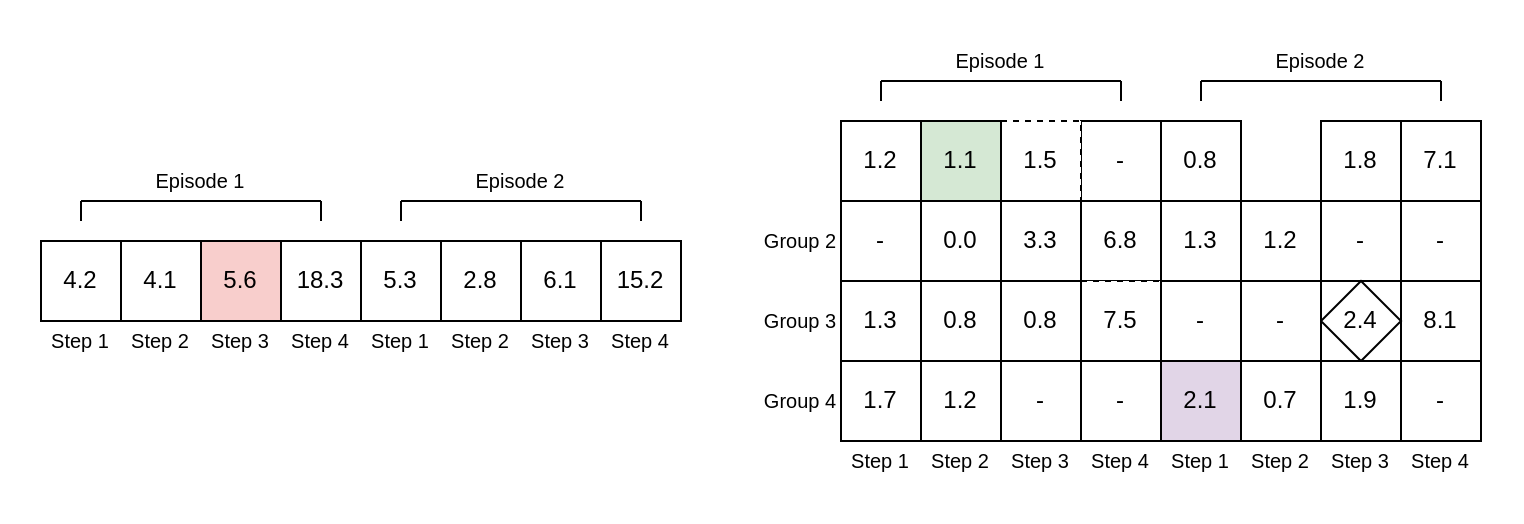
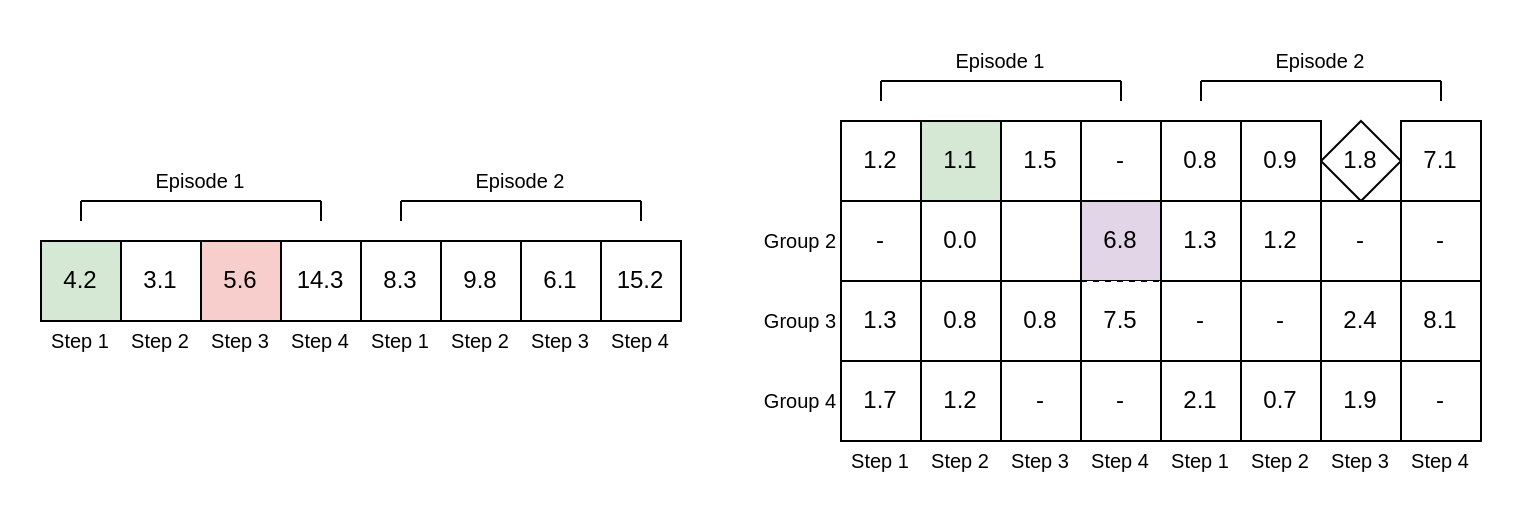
  <mxCell id="0" />
  <mxCell id="1" parent="0" />
- <mxCell id="2" value="4.2" style="rounded=0;whiteSpace=wrap;html=1;" vertex="1" parent="1"><mxGeometry x="20" y="120" width="40" height="40" as="geometry" /></mxCell>
- <mxCell id="3" value="4.1" style="rounded=0;whiteSpace=wrap;html=1;" vertex="1" parent="1"><mxGeometry x="60" y="120" width="40" height="40" as="geometry" /></mxCell>
+ <mxCell id="2" value="4.2" style="rounded=0;whiteSpace=wrap;html=1;fillColor=#d5e8d4;" vertex="1" parent="1"><mxGeometry x="20" y="120" width="40" height="40" as="geometry" /></mxCell>
+ <mxCell id="3" value="3.1" style="rounded=0;whiteSpace=wrap;html=1;" vertex="1" parent="1"><mxGeometry x="60" y="120" width="40" height="40" as="geometry" /></mxCell>
  <mxCell id="4" value="5.6" style="rounded=0;whiteSpace=wrap;html=1;fillColor=#f8cecc;" vertex="1" parent="1"><mxGeometry x="100" y="120" width="40" height="40" as="geometry" /></mxCell>
- <mxCell id="5" value="18.3" style="rounded=0;whiteSpace=wrap;html=1;" vertex="1" parent="1"><mxGeometry x="140" y="120" width="40" height="40" as="geometry" /></mxCell>
- <mxCell id="6" value="5.3" style="rounded=0;whiteSpace=wrap;html=1;" vertex="1" parent="1"><mxGeometry x="180" y="120" width="40" height="40" as="geometry" /></mxCell>
- <mxCell id="7" value="2.8" style="rounded=0;whiteSpace=wrap;html=1;" vertex="1" parent="1"><mxGeometry x="220" y="120" width="40" height="40" as="geometry" /></mxCell>
+ <mxCell id="5" value="14.3" style="rounded=0;whiteSpace=wrap;html=1;" vertex="1" parent="1"><mxGeometry x="140" y="120" width="40" height="40" as="geometry" /></mxCell>
+ <mxCell id="6" value="8.3" style="rounded=0;whiteSpace=wrap;html=1;" vertex="1" parent="1"><mxGeometry x="180" y="120" width="40" height="40" as="geometry" /></mxCell>
+ <mxCell id="7" value="9.8" style="rounded=0;whiteSpace=wrap;html=1;" vertex="1" parent="1"><mxGeometry x="220" y="120" width="40" height="40" as="geometry" /></mxCell>
  <mxCell id="8" value="6.1" style="rounded=0;whiteSpace=wrap;html=1;" vertex="1" parent="1"><mxGeometry x="260" y="120" width="40" height="40" as="geometry" /></mxCell>
  <mxCell id="9" value="Step 1" style="text;html=1;align=center;verticalAlign=middle;whiteSpace=wrap;rounded=0;fontSize=10;" vertex="1" parent="1"><mxGeometry x="20" y="160" width="40" height="20" as="geometry" /></mxCell>
  <mxCell id="10" value="Step 2" style="text;html=1;align=center;verticalAlign=middle;whiteSpace=wrap;rounded=0;fontSize=10;" vertex="1" parent="1"><mxGeometry x="60" y="160" width="40" height="20" as="geometry" /></mxCell>
  <mxCell id="11" value="Step 3" style="text;html=1;align=center;verticalAlign=middle;whiteSpace=wrap;rounded=0;fontSize=10;" vertex="1" parent="1"><mxGeometry x="100" y="160" width="40" height="20" as="geometry" /></mxCell>
  <mxCell id="12" value="Step 4" style="text;html=1;align=center;verticalAlign=middle;whiteSpace=wrap;rounded=0;fontSize=10;" vertex="1" parent="1"><mxGeometry x="140" y="160" width="40" height="20" as="geometry" /></mxCell>
  <mxCell id="13" value="Step 1" style="text;html=1;align=center;verticalAlign=middle;whiteSpace=wrap;rounded=0;fontSize=10;" vertex="1" parent="1"><mxGeometry x="180" y="160" width="40" height="20" as="geometry" /></mxCell>
  <mxCell id="14" value="Step 2" style="text;html=1;align=center;verticalAlign=middle;whiteSpace=wrap;rounded=0;fontSize=10;" vertex="1" parent="1"><mxGeometry x="220" y="160" width="40" height="20" as="geometry" /></mxCell>
  <mxCell id="15" value="Step 3" style="text;html=1;align=center;verticalAlign=middle;whiteSpace=wrap;rounded=0;fontSize=10;" vertex="1" parent="1"><mxGeometry x="260" y="160" width="40" height="20" as="geometry" /></mxCell>
  <mxCell id="16" value="15.2" style="rounded=0;whiteSpace=wrap;html=1;" vertex="1" parent="1"><mxGeometry x="300" y="120" width="40" height="40" as="geometry" /></mxCell>
  <mxCell id="17" value="Step 4" style="text;html=1;align=center;verticalAlign=middle;whiteSpace=wrap;rounded=0;fontSize=10;" vertex="1" parent="1"><mxGeometry x="300" y="160" width="40" height="20" as="geometry" /></mxCell>
  <mxCell id="18" value="-" style="rounded=0;whiteSpace=wrap;html=1;" vertex="1" parent="1"><mxGeometry x="540" y="60" width="40" height="40" as="geometry" /></mxCell>
  <mxCell id="19" value="Step 1" style="text;html=1;align=center;verticalAlign=middle;whiteSpace=wrap;rounded=0;fontSize=10;" vertex="1" parent="1"><mxGeometry x="420" y="220" width="40" height="20" as="geometry" /></mxCell>
  <mxCell id="20" value="Step 2" style="text;html=1;align=center;verticalAlign=middle;whiteSpace=wrap;rounded=0;fontSize=10;" vertex="1" parent="1"><mxGeometry x="460" y="220" width="40" height="20" as="geometry" /></mxCell>
  <mxCell id="21" value="Step 3" style="text;html=1;align=center;verticalAlign=middle;whiteSpace=wrap;rounded=0;fontSize=10;" vertex="1" parent="1"><mxGeometry x="500" y="220" width="40" height="20" as="geometry" /></mxCell>
  <mxCell id="22" value="Step 4" style="text;html=1;align=center;verticalAlign=middle;whiteSpace=wrap;rounded=0;fontSize=10;" vertex="1" parent="1"><mxGeometry x="540" y="220" width="40" height="20" as="geometry" /></mxCell>
  <mxCell id="23" value="Step 1" style="text;html=1;align=center;verticalAlign=middle;whiteSpace=wrap;rounded=0;fontSize=10;" vertex="1" parent="1"><mxGeometry x="580" y="220" width="40" height="20" as="geometry" /></mxCell>
  <mxCell id="24" value="Step 2" style="text;html=1;align=center;verticalAlign=middle;whiteSpace=wrap;rounded=0;fontSize=10;" vertex="1" parent="1"><mxGeometry x="620" y="220" width="40" height="20" as="geometry" /></mxCell>
  <mxCell id="25" value="Step 3" style="text;html=1;align=center;verticalAlign=middle;whiteSpace=wrap;rounded=0;fontSize=10;" vertex="1" parent="1"><mxGeometry x="660" y="220" width="40" height="20" as="geometry" /></mxCell>
  <mxCell id="26" value="7.1" style="rounded=0;whiteSpace=wrap;html=1;" vertex="1" parent="1"><mxGeometry x="700" y="60" width="40" height="40" as="geometry" /></mxCell>
  <mxCell id="27" value="Step 4" style="text;html=1;align=center;verticalAlign=middle;whiteSpace=wrap;rounded=0;fontSize=10;" vertex="1" parent="1"><mxGeometry x="700" y="220" width="40" height="20" as="geometry" /></mxCell>
- <mxCell id="28" value="6.8" style="rounded=0;whiteSpace=wrap;html=1;" vertex="1" parent="1"><mxGeometry x="540" y="100" width="40" height="40" as="geometry" /></mxCell>
+ <mxCell id="28" value="6.8" style="rounded=0;whiteSpace=wrap;html=1;fillColor=#e1d5e7;" vertex="1" parent="1"><mxGeometry x="540" y="100" width="40" height="40" as="geometry" /></mxCell>
  <mxCell id="29" value="-" style="rounded=0;whiteSpace=wrap;html=1;" vertex="1" parent="1"><mxGeometry x="700" y="100" width="40" height="40" as="geometry" /></mxCell>
  <mxCell id="30" value="7.5" style="rounded=0;whiteSpace=wrap;html=1;dashed=1;" vertex="1" parent="1"><mxGeometry x="540" y="140" width="40" height="40" as="geometry" /></mxCell>
  <mxCell id="31" value="8.1" style="rounded=0;whiteSpace=wrap;html=1;" vertex="1" parent="1"><mxGeometry x="700" y="140" width="40" height="40" as="geometry" /></mxCell>
  <mxCell id="32" value="-" style="rounded=0;whiteSpace=wrap;html=1;" vertex="1" parent="1"><mxGeometry x="540" y="180" width="40" height="40" as="geometry" /></mxCell>
  <mxCell id="33" value="-" style="rounded=0;whiteSpace=wrap;html=1;" vertex="1" parent="1"><mxGeometry x="700" y="180" width="40" height="40" as="geometry" /></mxCell>
- <mxCell id="34" value="1.8" style="rounded=0;whiteSpace=wrap;html=1;" vertex="1" parent="1"><mxGeometry x="660" y="60" width="40" height="40" as="geometry" /></mxCell>
+ <mxCell id="34" value="1.8" style="rhombus;whiteSpace=wrap;html=1;" vertex="1" parent="1"><mxGeometry x="660" y="60" width="40" height="40" as="geometry" /></mxCell>
  <mxCell id="35" value="-" style="rounded=0;whiteSpace=wrap;html=1;" vertex="1" parent="1"><mxGeometry x="660" y="100" width="40" height="40" as="geometry" /></mxCell>
- <mxCell id="36" value="2.4" style="rhombus;whiteSpace=wrap;html=1;" vertex="1" parent="1"><mxGeometry x="660" y="140" width="40" height="40" as="geometry" /></mxCell>
+ <mxCell id="36" value="2.4" style="rounded=0;whiteSpace=wrap;html=1;" vertex="1" parent="1"><mxGeometry x="660" y="140" width="40" height="40" as="geometry" /></mxCell>
  <mxCell id="37" value="1.9" style="rounded=0;whiteSpace=wrap;html=1;" vertex="1" parent="1"><mxGeometry x="660" y="180" width="40" height="40" as="geometry" /></mxCell>
+ <mxCell id="38" value="0.9" style="rounded=0;whiteSpace=wrap;html=1;" vertex="1" parent="1"><mxGeometry x="620" y="60" width="40" height="40" as="geometry" /></mxCell>
  <mxCell id="39" value="1.2" style="rounded=0;whiteSpace=wrap;html=1;" vertex="1" parent="1"><mxGeometry x="620" y="100" width="40" height="40" as="geometry" /></mxCell>
  <mxCell id="40" value="-" style="rounded=0;whiteSpace=wrap;html=1;" vertex="1" parent="1"><mxGeometry x="620" y="140" width="40" height="40" as="geometry" /></mxCell>
  <mxCell id="41" value="0.7" style="rounded=0;whiteSpace=wrap;html=1;" vertex="1" parent="1"><mxGeometry x="620" y="180" width="40" height="40" as="geometry" /></mxCell>
  <mxCell id="42" value="0.8" style="rounded=0;whiteSpace=wrap;html=1;" vertex="1" parent="1"><mxGeometry x="580" y="60" width="40" height="40" as="geometry" /></mxCell>
  <mxCell id="43" value="1.3" style="rounded=0;whiteSpace=wrap;html=1;" vertex="1" parent="1"><mxGeometry x="580" y="100" width="40" height="40" as="geometry" /></mxCell>
  <mxCell id="44" value="-" style="rounded=0;whiteSpace=wrap;html=1;" vertex="1" parent="1"><mxGeometry x="580" y="140" width="40" height="40" as="geometry" /></mxCell>
- <mxCell id="45" value="2.1" style="rounded=0;whiteSpace=wrap;html=1;fillColor=#e1d5e7;" vertex="1" parent="1"><mxGeometry x="580" y="180" width="40" height="40" as="geometry" /></mxCell>
- <mxCell id="46" value="1.5" style="rounded=0;whiteSpace=wrap;html=1;dashed=1;" vertex="1" parent="1"><mxGeometry x="500" y="60" width="40" height="40" as="geometry" /></mxCell>
- <mxCell id="47" value="3.3" style="rounded=0;whiteSpace=wrap;html=1;" vertex="1" parent="1"><mxGeometry x="500" y="100" width="40" height="40" as="geometry" /></mxCell>
+ <mxCell id="45" value="2.1" style="rounded=0;whiteSpace=wrap;html=1;" vertex="1" parent="1"><mxGeometry x="580" y="180" width="40" height="40" as="geometry" /></mxCell>
+ <mxCell id="46" value="1.5" style="rounded=0;whiteSpace=wrap;html=1;" vertex="1" parent="1"><mxGeometry x="500" y="60" width="40" height="40" as="geometry" /></mxCell>
  <mxCell id="48" value="0.8" style="rounded=0;whiteSpace=wrap;html=1;" vertex="1" parent="1"><mxGeometry x="500" y="140" width="40" height="40" as="geometry" /></mxCell>
  <mxCell id="49" value="-" style="rounded=0;whiteSpace=wrap;html=1;" vertex="1" parent="1"><mxGeometry x="500" y="180" width="40" height="40" as="geometry" /></mxCell>
  <mxCell id="50" value="1.1" style="rounded=0;whiteSpace=wrap;html=1;fillColor=#d5e8d4;" vertex="1" parent="1"><mxGeometry x="460" y="60" width="40" height="40" as="geometry" /></mxCell>
  <mxCell id="51" value="0.0" style="rounded=0;whiteSpace=wrap;html=1;" vertex="1" parent="1"><mxGeometry x="460" y="100" width="40" height="40" as="geometry" /></mxCell>
  <mxCell id="52" value="0.8" style="rounded=0;whiteSpace=wrap;html=1;" vertex="1" parent="1"><mxGeometry x="460" y="140" width="40" height="40" as="geometry" /></mxCell>
  <mxCell id="53" value="1.2" style="rounded=0;whiteSpace=wrap;html=1;" vertex="1" parent="1"><mxGeometry x="460" y="180" width="40" height="40" as="geometry" /></mxCell>
  <mxCell id="54" value="1.2" style="rounded=0;whiteSpace=wrap;html=1;" vertex="1" parent="1"><mxGeometry x="420" y="60" width="40" height="40" as="geometry" /></mxCell>
  <mxCell id="55" value="-" style="rounded=0;whiteSpace=wrap;html=1;" vertex="1" parent="1"><mxGeometry x="420" y="100" width="40" height="40" as="geometry" /></mxCell>
  <mxCell id="56" value="1.3" style="rounded=0;whiteSpace=wrap;html=1;" vertex="1" parent="1"><mxGeometry x="420" y="140" width="40" height="40" as="geometry" /></mxCell>
  <mxCell id="57" value="1.7" style="rounded=0;whiteSpace=wrap;html=1;" vertex="1" parent="1"><mxGeometry x="420" y="180" width="40" height="40" as="geometry" /></mxCell>
  <mxCell id="58" value="Group 2" style="text;html=1;align=center;verticalAlign=middle;whiteSpace=wrap;rounded=0;fontSize=10;" vertex="1" parent="1"><mxGeometry x="380" y="100" width="40" height="40" as="geometry" /></mxCell>
  <mxCell id="59" value="Group 3" style="text;html=1;align=center;verticalAlign=middle;whiteSpace=wrap;rounded=0;fontSize=10;" vertex="1" parent="1"><mxGeometry x="380" y="140" width="40" height="40" as="geometry" /></mxCell>
  <mxCell id="60" value="Group 4" style="text;html=1;align=center;verticalAlign=middle;whiteSpace=wrap;rounded=0;fontSize=10;" vertex="1" parent="1"><mxGeometry x="380" y="180" width="40" height="40" as="geometry" /></mxCell>
  <mxCell id="61" value="Episode 1" style="text;html=1;align=center;verticalAlign=middle;whiteSpace=wrap;rounded=0;fontSize=10;" vertex="1" parent="1"><mxGeometry x="40" y="80" width="120" height="20" as="geometry" /></mxCell>
  <mxCell id="62" value="" style="endArrow=none;html=1;rounded=0;" edge="1" parent="1"><mxGeometry width="50" height="50" relative="1" as="geometry"><mxPoint x="40" y="100" as="sourcePoint" /><mxPoint x="160" y="100" as="targetPoint" /></mxGeometry></mxCell>
  <mxCell id="63" value="" style="endArrow=none;html=1;rounded=0;" edge="1" parent="1"><mxGeometry width="50" height="50" relative="1" as="geometry"><mxPoint x="160" y="110" as="sourcePoint" /><mxPoint x="160" y="100" as="targetPoint" /></mxGeometry></mxCell>
  <mxCell id="64" value="" style="endArrow=none;html=1;rounded=0;" edge="1" parent="1"><mxGeometry width="50" height="50" relative="1" as="geometry"><mxPoint x="40" y="110" as="sourcePoint" /><mxPoint x="40" y="100" as="targetPoint" /></mxGeometry></mxCell>
  <mxCell id="65" value="Episode 2" style="text;html=1;align=center;verticalAlign=middle;whiteSpace=wrap;rounded=0;fontSize=10;" vertex="1" parent="1"><mxGeometry x="200" y="80" width="120" height="20" as="geometry" /></mxCell>
  <mxCell id="66" value="" style="endArrow=none;html=1;rounded=0;" edge="1" parent="1"><mxGeometry width="50" height="50" relative="1" as="geometry"><mxPoint x="200" y="100" as="sourcePoint" /><mxPoint x="320" y="100" as="targetPoint" /></mxGeometry></mxCell>
  <mxCell id="67" value="" style="endArrow=none;html=1;rounded=0;" edge="1" parent="1"><mxGeometry width="50" height="50" relative="1" as="geometry"><mxPoint x="320" y="110" as="sourcePoint" /><mxPoint x="320" y="100" as="targetPoint" /></mxGeometry></mxCell>
  <mxCell id="68" value="" style="endArrow=none;html=1;rounded=0;" edge="1" parent="1"><mxGeometry width="50" height="50" relative="1" as="geometry"><mxPoint x="200" y="110" as="sourcePoint" /><mxPoint x="200" y="100" as="targetPoint" /></mxGeometry></mxCell>
  <mxCell id="69" value="Episode 1" style="text;html=1;align=center;verticalAlign=middle;whiteSpace=wrap;rounded=0;fontSize=10;" vertex="1" parent="1"><mxGeometry x="440" y="20" width="120" height="20" as="geometry" /></mxCell>
  <mxCell id="70" value="" style="endArrow=none;html=1;rounded=0;" edge="1" parent="1"><mxGeometry width="50" height="50" relative="1" as="geometry"><mxPoint x="440" y="40" as="sourcePoint" /><mxPoint x="560" y="40" as="targetPoint" /></mxGeometry></mxCell>
  <mxCell id="71" value="" style="endArrow=none;html=1;rounded=0;" edge="1" parent="1"><mxGeometry width="50" height="50" relative="1" as="geometry"><mxPoint x="560" y="50" as="sourcePoint" /><mxPoint x="560" y="40" as="targetPoint" /></mxGeometry></mxCell>
  <mxCell id="72" value="" style="endArrow=none;html=1;rounded=0;" edge="1" parent="1"><mxGeometry width="50" height="50" relative="1" as="geometry"><mxPoint x="440" y="50" as="sourcePoint" /><mxPoint x="440" y="40" as="targetPoint" /></mxGeometry></mxCell>
  <mxCell id="73" value="Episode 2" style="text;html=1;align=center;verticalAlign=middle;whiteSpace=wrap;rounded=0;fontSize=10;" vertex="1" parent="1"><mxGeometry x="600" y="20" width="120" height="20" as="geometry" /></mxCell>
  <mxCell id="74" value="" style="endArrow=none;html=1;rounded=0;" edge="1" parent="1"><mxGeometry width="50" height="50" relative="1" as="geometry"><mxPoint x="600" y="40" as="sourcePoint" /><mxPoint x="720" y="40" as="targetPoint" /></mxGeometry></mxCell>
  <mxCell id="75" value="" style="endArrow=none;html=1;rounded=0;" edge="1" parent="1"><mxGeometry width="50" height="50" relative="1" as="geometry"><mxPoint x="720" y="50" as="sourcePoint" /><mxPoint x="720" y="40" as="targetPoint" /></mxGeometry></mxCell>
  <mxCell id="76" value="" style="endArrow=none;html=1;rounded=0;" edge="1" parent="1"><mxGeometry width="50" height="50" relative="1" as="geometry"><mxPoint x="600" y="50" as="sourcePoint" /><mxPoint x="600" y="40" as="targetPoint" /></mxGeometry></mxCell>
